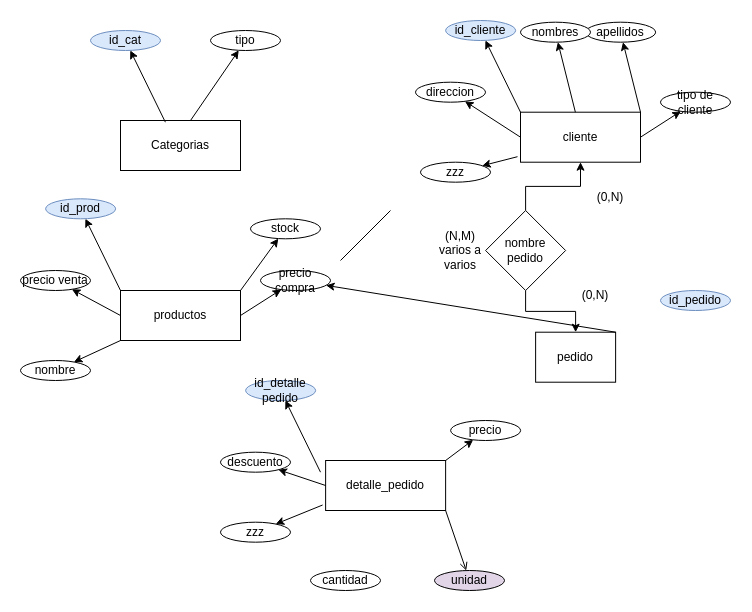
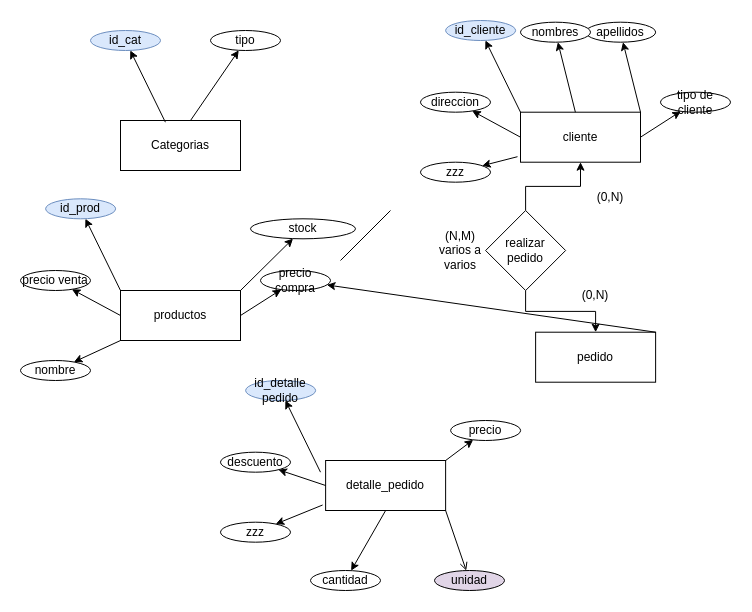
  <mxCell id="0" />
  <mxCell id="1" parent="0" />
  <mxCell id="2" value="&lt;font style=&quot;vertical-align: inherit&quot;&gt;&lt;font style=&quot;vertical-align: inherit&quot;&gt;Categorias&lt;/font&gt;&lt;/font&gt;" style="rounded=0;whiteSpace=wrap;html=1;" vertex="1" parent="1"><mxGeometry x="120" y="120" width="120" height="50" as="geometry" /></mxCell>
  <mxCell id="3" value="&lt;font style=&quot;vertical-align: inherit&quot;&gt;&lt;font style=&quot;vertical-align: inherit&quot;&gt;&lt;font style=&quot;vertical-align: inherit&quot;&gt;&lt;font style=&quot;vertical-align: inherit&quot;&gt;productos&lt;/font&gt;&lt;/font&gt;&lt;/font&gt;&lt;/font&gt;&lt;span style=&quot;color: rgba(0 , 0 , 0 , 0) ; font-family: monospace ; font-size: 0px&quot;&gt;&lt;font style=&quot;vertical-align: inherit&quot;&gt;&lt;font style=&quot;vertical-align: inherit&quot;&gt;% 3CmxGraphModel% 3E% 3Croot% 3E% 3CmxCell% 20id% 3D% 220% 22% 2F% 3E% 3CmxCell% 20id% 3D% 221% 22% 20parent% 3D% 220% 22% 2F% 3E% 3CmxCell% 20id% 3D % 222% 22% 20value% 3D% 22% 26lt% 3Bfont% 20style% 3D% 26quot% 3Bvertical-align% 3A% 20inherit% 26quot% 3B% 26gt% 3B% 26lt% 3Bfont% 20style% 3D% 26quot% 3Bvertical-align % 3A% 20inherit% 26quot% 3B% 26gt% 3BCategorias% 26lt% 3B% 2Ffont% 26gt% 3B% 26lt% 3B% 2Ffont% 26gt% 3B% 22% 20style% 3D% 22Rodeado% 3D0% 3BwhiteSpace% 3Dwrap% 3Bhtml% 3D1 % 3B% 22% 20vertex% 3D% 221% 22% 20 parent% 3D% 221% 22% 3E% 3CmxGeometry% 20x% 3D% 2230% 22% 20y% 3D% 2280% 22% 20width% 3D% 22120% 22% 20height % 3D% 2260% 22% 20as% 3D% 22geometría% 22% 2F% 3E% 3C% 2FmxCell% 3E% 3C% 2Froot% 3E% 3C% 2FmxGraphModel% 3E&lt;/font&gt;&lt;/font&gt;&lt;/span&gt;" style="rounded=0;whiteSpace=wrap;html=1;" vertex="1" parent="1"><mxGeometry x="120" y="290" width="120" height="50" as="geometry" /></mxCell>
- <mxCell id="4" value="&lt;font style=&quot;vertical-align: inherit&quot;&gt;&lt;font style=&quot;vertical-align: inherit&quot;&gt;&lt;font style=&quot;vertical-align: inherit&quot;&gt;&lt;font style=&quot;vertical-align: inherit&quot;&gt;pedido&lt;/font&gt;&lt;/font&gt;&lt;/font&gt;&lt;/font&gt;" style="rounded=0;whiteSpace=wrap;html=1;" vertex="1" parent="1"><mxGeometry x="535.12" y="331.7" width="80" height="50" as="geometry" /></mxCell>
+ <mxCell id="4" value="&lt;font style=&quot;vertical-align: inherit&quot;&gt;&lt;font style=&quot;vertical-align: inherit&quot;&gt;&lt;font style=&quot;vertical-align: inherit&quot;&gt;&lt;font style=&quot;vertical-align: inherit&quot;&gt;pedido&lt;/font&gt;&lt;/font&gt;&lt;/font&gt;&lt;/font&gt;" style="rounded=0;whiteSpace=wrap;html=1;" vertex="1" parent="1"><mxGeometry x="535.12" y="331.7" width="120" height="50" as="geometry" /></mxCell>
  <mxCell id="5" value="" style="endArrow=classic;html=1;rounded=0;exitX=0.374;exitY=0.034;exitDx=0;exitDy=0;exitPerimeter=0;" edge="1" parent="1" source="2" target="6"><mxGeometry width="50" height="50" relative="1" as="geometry"><mxPoint x="120" y="120" as="sourcePoint" /><mxPoint x="90" y="60" as="targetPoint" /></mxGeometry></mxCell>
  <mxCell id="6" value="id_cat" style="ellipse;whiteSpace=wrap;html=1;fillColor=#dae8fc;strokeColor=#6c8ebf;" vertex="1" parent="1"><mxGeometry x="90" y="30" width="70" height="20" as="geometry" /></mxCell>
  <mxCell id="7" value="" style="endArrow=classic;html=1;rounded=0;" edge="1" parent="1" target="8"><mxGeometry width="50" height="50" relative="1" as="geometry"><mxPoint x="190" y="120" as="sourcePoint" /><mxPoint x="160" y="60" as="targetPoint" /></mxGeometry></mxCell>
  <mxCell id="8" value="tipo" style="ellipse;whiteSpace=wrap;html=1;" vertex="1" parent="1"><mxGeometry x="210" y="30" width="70" height="20" as="geometry" /></mxCell>
  <mxCell id="9" value="" style="endArrow=classic;html=1;rounded=0;exitX=0.374;exitY=0.034;exitDx=0;exitDy=0;exitPerimeter=0;" edge="1" parent="1" target="10"><mxGeometry width="50" height="50" relative="1" as="geometry"><mxPoint x="120" y="290" as="sourcePoint" /><mxPoint x="45.12" y="228.3" as="targetPoint" /></mxGeometry></mxCell>
  <mxCell id="10" value="id_prod" style="ellipse;whiteSpace=wrap;html=1;fillColor=#dae8fc;strokeColor=#6c8ebf;" vertex="1" parent="1"><mxGeometry x="45.12" y="198.3" width="70" height="20" as="geometry" /></mxCell>
  <mxCell id="11" value="" style="endArrow=classic;html=1;rounded=0;exitX=0;exitY=1;exitDx=0;exitDy=0;" edge="1" parent="1" target="12" source="3"><mxGeometry width="50" height="50" relative="1" as="geometry"><mxPoint x="210" y="194.5" as="sourcePoint" /><mxPoint x="208.12" y="89.15" as="targetPoint" /></mxGeometry></mxCell>
  <mxCell id="12" value="nombre" style="ellipse;whiteSpace=wrap;html=1;" vertex="1" parent="1"><mxGeometry y="360" width="70" height="20" as="geometry" x="20" /></mxCell>
  <mxCell id="13" value="" style="endArrow=classic;html=1;rounded=0;exitX=0.374;exitY=0.034;exitDx=0;exitDy=0;exitPerimeter=0;" edge="1" parent="1" target="14"><mxGeometry width="50" height="50" relative="1" as="geometry"><mxPoint x="240" y="290" as="sourcePoint" /><mxPoint x="165.12" y="228.3" as="targetPoint" /></mxGeometry></mxCell>
- <mxCell id="14" value="stock" style="ellipse;whiteSpace=wrap;html=1;" vertex="1" parent="1"><mxGeometry x="250" y="218.3" width="70" height="20" as="geometry" /></mxCell>
+ <mxCell id="14" value="stock" style="ellipse;whiteSpace=wrap;html=1;" vertex="1" parent="1"><mxGeometry x="250" y="218.3" width="105" height="20" as="geometry" /></mxCell>
  <mxCell id="15" value="" style="endArrow=classic;html=1;rounded=0;exitX=0;exitY=0.5;exitDx=0;exitDy=0;" edge="1" parent="1" target="16" source="3"><mxGeometry width="50" height="50" relative="1" as="geometry"><mxPoint x="74.88" y="360" as="sourcePoint" /><mxPoint x="0" y="298.3" as="targetPoint" /></mxGeometry></mxCell>
  <mxCell id="16" value="precio venta" style="ellipse;whiteSpace=wrap;html=1;" vertex="1" parent="1"><mxGeometry y="270" width="70" height="20" as="geometry" x="20" /></mxCell>
  <mxCell id="17" value="" style="endArrow=classic;html=1;rounded=0;exitX=1;exitY=0.5;exitDx=0;exitDy=0;" edge="1" parent="1" target="18" source="3"><mxGeometry width="50" height="50" relative="1" as="geometry"><mxPoint x="274.88" y="310" as="sourcePoint" /><mxPoint x="220" y="258.3" as="targetPoint" /></mxGeometry></mxCell>
  <mxCell id="18" value="precio compra" style="ellipse;whiteSpace=wrap;html=1;" vertex="1" parent="1"><mxGeometry x="260" y="270" width="70" height="20" as="geometry" /></mxCell>
  <mxCell id="19" value="detalle_pedido" style="rounded=0;whiteSpace=wrap;html=1;" vertex="1" parent="1"><mxGeometry x="325.12" y="460" width="120" height="50" as="geometry" /></mxCell>
  <mxCell id="20" value="" style="endArrow=classic;html=1;rounded=0;exitX=0.374;exitY=0.034;exitDx=0;exitDy=0;exitPerimeter=0;" edge="1" parent="1" target="21"><mxGeometry width="50" height="50" relative="1" as="geometry"><mxPoint x="320" y="471.7" as="sourcePoint" /><mxPoint x="245.12" y="410" as="targetPoint" /></mxGeometry></mxCell>
  <mxCell id="21" value="id_detalle pedido" style="ellipse;whiteSpace=wrap;html=1;fillColor=#dae8fc;strokeColor=#6c8ebf;" vertex="1" parent="1"><mxGeometry x="245.12" y="380" width="70" height="20" as="geometry" /></mxCell>
  <mxCell id="22" value="" style="endArrow=classic;html=1;rounded=0;exitX=-0.025;exitY=0.89;exitDx=0;exitDy=0;exitPerimeter=0;" edge="1" parent="1" source="19" target="23"><mxGeometry width="50" height="50" relative="1" as="geometry"><mxPoint x="390" y="472.55" as="sourcePoint" /><mxPoint x="315.12" y="410.85" as="targetPoint" /></mxGeometry></mxCell>
  <mxCell id="23" value="zzz" style="ellipse;whiteSpace=wrap;html=1;" vertex="1" parent="1"><mxGeometry x="220" y="521.7" width="70" height="20" as="geometry" /></mxCell>
  <mxCell id="24" value="" style="endArrow=open;html=1;rounded=0;exitX=1;exitY=1;exitDx=0;exitDy=0;" edge="1" parent="1" target="25" source="19"><mxGeometry width="50" height="50" relative="1" as="geometry"><mxPoint x="440" y="471.7" as="sourcePoint" /><mxPoint x="365.12" y="410" as="targetPoint" /></mxGeometry></mxCell>
  <mxCell id="25" value="unidad" style="ellipse;whiteSpace=wrap;html=1;fillColor=#e1d5e7;" vertex="1" parent="1"><mxGeometry x="434" y="570" width="70" height="20" as="geometry" /></mxCell>
  <mxCell id="26" value="" style="endArrow=classic;html=1;rounded=0;exitX=0;exitY=0.5;exitDx=0;exitDy=0;" edge="1" parent="1" source="19" target="27"><mxGeometry width="50" height="50" relative="1" as="geometry"><mxPoint x="274.88" y="541.7" as="sourcePoint" /><mxPoint x="200" y="480" as="targetPoint" /></mxGeometry></mxCell>
  <mxCell id="27" value="descuento" style="ellipse;whiteSpace=wrap;html=1;" vertex="1" parent="1"><mxGeometry x="220" y="451.7" width="70" height="20" as="geometry" /></mxCell>
+ <mxCell id="28" value="" style="endArrow=classic;html=1;rounded=0;exitX=0.5;exitY=1;exitDx=0;exitDy=0;" edge="1" parent="1" source="19" target="29"><mxGeometry width="50" height="50" relative="1" as="geometry"><mxPoint x="474.88" y="491.7" as="sourcePoint" /><mxPoint x="420" y="440" as="targetPoint" /></mxGeometry></mxCell>
  <mxCell id="29" value="cantidad" style="ellipse;whiteSpace=wrap;html=1;" vertex="1" parent="1"><mxGeometry x="310" y="570" width="70" height="20" as="geometry" /></mxCell>
  <mxCell id="30" value="" style="endArrow=classic;html=1;rounded=0;exitX=1;exitY=0;exitDx=0;exitDy=0;" edge="1" parent="1" target="31" source="19"><mxGeometry width="50" height="50" relative="1" as="geometry"><mxPoint x="374.88" y="471.7" as="sourcePoint" /><mxPoint x="300" y="410" as="targetPoint" /></mxGeometry></mxCell>
  <mxCell id="31" value="precio" style="ellipse;whiteSpace=wrap;html=1;" vertex="1" parent="1"><mxGeometry x="450.12" y="420" width="70" height="20" as="geometry" /></mxCell>
  <mxCell id="32" value="cliente" style="rounded=0;whiteSpace=wrap;html=1;" vertex="1" parent="1"><mxGeometry x="520" y="111.7" width="120" height="50" as="geometry" /></mxCell>
  <mxCell id="33" value="" style="endArrow=classic;html=1;rounded=0;exitX=0.374;exitY=0.034;exitDx=0;exitDy=0;exitPerimeter=0;" edge="1" parent="1" target="34"><mxGeometry width="50" height="50" relative="1" as="geometry"><mxPoint x="520" y="111.7" as="sourcePoint" /><mxPoint x="445.12" y="50" as="targetPoint" /></mxGeometry></mxCell>
  <mxCell id="34" value="id_cliente" style="ellipse;whiteSpace=wrap;html=1;fillColor=#dae8fc;strokeColor=#6c8ebf;" vertex="1" parent="1"><mxGeometry x="445.12" y="20" width="70" height="20" as="geometry" /></mxCell>
  <mxCell id="35" value="" style="endArrow=classic;html=1;rounded=0;exitX=-0.025;exitY=0.89;exitDx=0;exitDy=0;exitPerimeter=0;" edge="1" parent="1" source="32" target="36"><mxGeometry width="50" height="50" relative="1" as="geometry"><mxPoint x="590" y="112.55" as="sourcePoint" /><mxPoint x="515.12" y="50.85" as="targetPoint" /></mxGeometry></mxCell>
  <mxCell id="36" value="zzz" style="ellipse;whiteSpace=wrap;html=1;" vertex="1" parent="1"><mxGeometry x="420" y="161.7" width="70" height="20" as="geometry" /></mxCell>
  <mxCell id="37" value="" style="endArrow=classic;html=1;rounded=0;exitX=0.374;exitY=0.034;exitDx=0;exitDy=0;exitPerimeter=0;" edge="1" parent="1" target="38"><mxGeometry width="50" height="50" relative="1" as="geometry"><mxPoint x="640" y="111.7" as="sourcePoint" /><mxPoint x="565.12" y="50" as="targetPoint" /></mxGeometry></mxCell>
  <mxCell id="38" value="apellidos" style="ellipse;whiteSpace=wrap;html=1;" vertex="1" parent="1"><mxGeometry x="585.12" y="21.7" width="70" height="20" as="geometry" /></mxCell>
  <mxCell id="39" value="" style="endArrow=classic;html=1;rounded=0;exitX=0;exitY=0.5;exitDx=0;exitDy=0;" edge="1" parent="1" source="32" target="40"><mxGeometry width="50" height="50" relative="1" as="geometry"><mxPoint x="474.88" y="181.7" as="sourcePoint" /><mxPoint x="400" y="120" as="targetPoint" /></mxGeometry></mxCell>
- <mxCell id="40" value="direccion" style="ellipse;whiteSpace=wrap;html=1;" vertex="1" parent="1"><mxGeometry x="415" y="81.7" width="70" height="20" as="geometry" /></mxCell>
+ <mxCell id="40" value="direccion" style="ellipse;whiteSpace=wrap;html=1;" vertex="1" parent="1"><mxGeometry x="420" y="91.7" width="70" height="20" as="geometry" /></mxCell>
  <mxCell id="41" value="" style="endArrow=classic;html=1;rounded=0;exitX=1;exitY=0.5;exitDx=0;exitDy=0;" edge="1" parent="1" source="32" target="42"><mxGeometry width="50" height="50" relative="1" as="geometry"><mxPoint x="674.88" y="131.7" as="sourcePoint" /><mxPoint x="620" y="80" as="targetPoint" /></mxGeometry></mxCell>
  <mxCell id="42" value="tipo de cliente" style="ellipse;whiteSpace=wrap;html=1;" vertex="1" parent="1"><mxGeometry x="660" y="91.7" width="70" height="20" as="geometry" /></mxCell>
  <mxCell id="43" value="" style="endArrow=classic;html=1;rounded=0;exitX=0.374;exitY=0.034;exitDx=0;exitDy=0;exitPerimeter=0;" edge="1" parent="1" target="44"><mxGeometry width="50" height="50" relative="1" as="geometry"><mxPoint x="574.88" y="111.7" as="sourcePoint" /><mxPoint x="500" y="50" as="targetPoint" /></mxGeometry></mxCell>
  <mxCell id="44" value="nombres" style="ellipse;whiteSpace=wrap;html=1;" vertex="1" parent="1"><mxGeometry x="520" y="21.7" width="70" height="20" as="geometry" /></mxCell>
  <mxCell id="45" value="" style="endArrow=classic;html=1;rounded=0;exitX=1;exitY=0;exitDx=0;exitDy=0;" edge="1" parent="1" target="18" source="4"><mxGeometry width="50" height="50" relative="1" as="geometry"><mxPoint x="640" y="250" as="sourcePoint" /><mxPoint x="590" y="198.3" as="targetPoint" /></mxGeometry></mxCell>
- <mxCell id="46" value="id_pedido" style="ellipse;whiteSpace=wrap;html=1;fillColor=#dae8fc;strokeColor=#6c8ebf;" vertex="1" parent="1"><mxGeometry x="660" y="290" width="70" height="20" as="geometry" /></mxCell>
  <mxCell id="47" style="edgeStyle=orthogonalEdgeStyle;rounded=0;orthogonalLoop=1;jettySize=auto;html=1;exitX=0.5;exitY=0;exitDx=0;exitDy=0;entryX=0.5;entryY=1;entryDx=0;entryDy=0;" edge="1" parent="1" source="49" target="32"><mxGeometry relative="1" as="geometry" /></mxCell>
  <mxCell id="48" style="edgeStyle=orthogonalEdgeStyle;rounded=0;orthogonalLoop=1;jettySize=auto;html=1;exitX=0.5;exitY=1;exitDx=0;exitDy=0;entryX=0.5;entryY=0;entryDx=0;entryDy=0;" edge="1" parent="1" source="49" target="4"><mxGeometry relative="1" as="geometry" /></mxCell>
- <mxCell id="49" value="nombre pedido" style="rhombus;whiteSpace=wrap;html=1;" vertex="1" parent="1"><mxGeometry x="485.12" y="210" width="80" height="80" as="geometry" /></mxCell>
+ <mxCell id="49" value="realizar pedido" style="rhombus;whiteSpace=wrap;html=1;" vertex="1" parent="1"><mxGeometry x="485.12" y="210" width="80" height="80" as="geometry" /></mxCell>
  <mxCell id="50" value="" style="endArrow=none;html=1;rounded=0;" edge="1" parent="1"><mxGeometry width="50" height="50" relative="1" as="geometry"><mxPoint x="340" y="260" as="sourcePoint" /><mxPoint x="390" y="210" as="targetPoint" /></mxGeometry></mxCell>
  <mxCell id="51" value="(0,N)" style="text;html=1;strokeColor=none;fillColor=none;align=center;verticalAlign=middle;whiteSpace=wrap;rounded=0;" vertex="1" parent="1"><mxGeometry x="580" y="181.7" width="60" height="30" as="geometry" /></mxCell>
  <mxCell id="52" value="(0,N)" style="text;html=1;strokeColor=none;fillColor=none;align=center;verticalAlign=middle;whiteSpace=wrap;rounded=0;" vertex="1" parent="1"><mxGeometry x="565.12" y="280" width="60" height="30" as="geometry" /></mxCell>
  <mxCell id="53" value="(N,M)&lt;br&gt;varios a varios" style="text;html=1;strokeColor=none;fillColor=none;align=center;verticalAlign=middle;whiteSpace=wrap;rounded=0;" vertex="1" parent="1"><mxGeometry x="430" y="235" width="60" height="30" as="geometry" /></mxCell>
